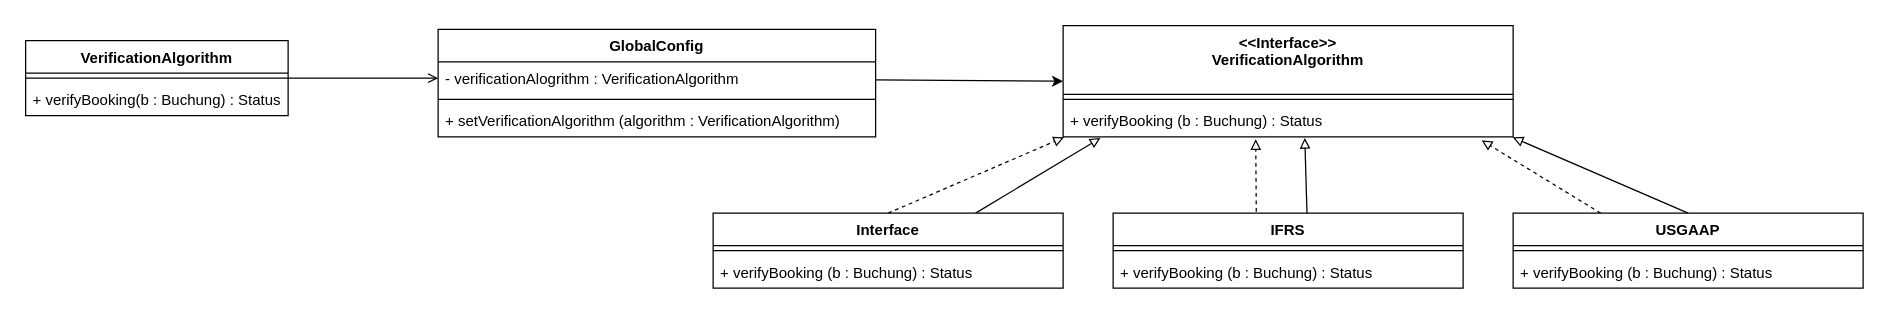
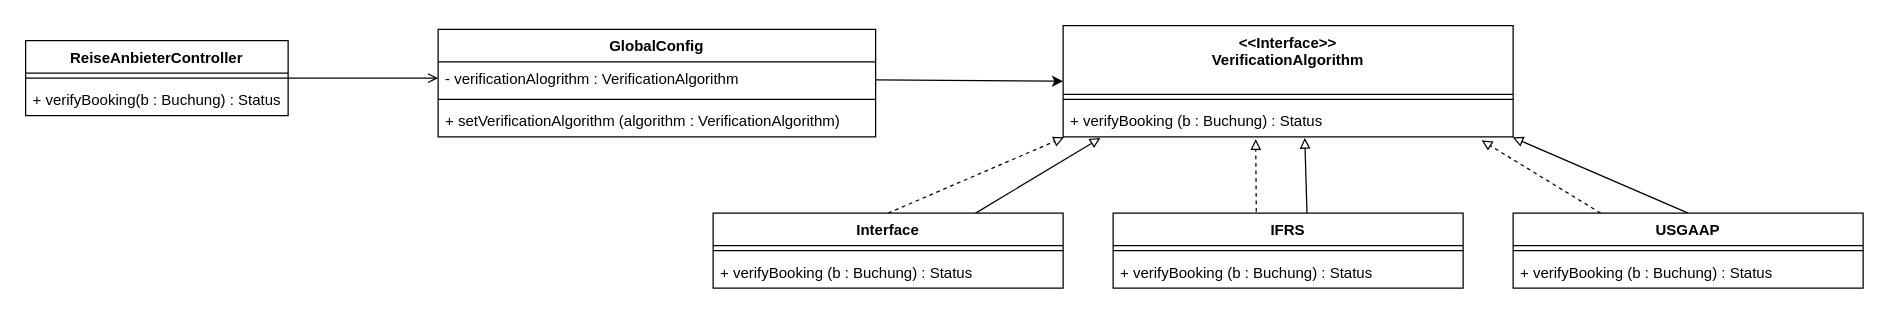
  <mxCell id="0" />
  <mxCell id="1" parent="0" />
  <mxCell id="2" value="&lt;&lt;Interface&gt;&gt;&#10;VerificationAlgorithm" style="swimlane;fontStyle=1;align=center;verticalAlign=top;childLayout=stackLayout;horizontal=1;startSize=55;horizontalStack=0;resizeParent=1;resizeParentMax=0;resizeLast=0;collapsible=1;marginBottom=0;" vertex="1" parent="1"><mxGeometry x="850" y="20" width="360" height="89" as="geometry"><mxRectangle x="520" y="100" width="120" height="30" as="alternateBounds" /></mxGeometry></mxCell>
  <mxCell id="3" value="" style="line;strokeWidth=1;fillColor=none;align=left;verticalAlign=middle;spacingTop=-1;spacingLeft=3;spacingRight=3;rotatable=0;labelPosition=right;points=[];portConstraint=eastwest;strokeColor=inherit;" vertex="1" parent="2"><mxGeometry y="55" width="360" height="8" as="geometry" /></mxCell>
  <mxCell id="4" value="+ verifyBooking (b : Buchung) : Status" style="text;strokeColor=none;fillColor=none;align=left;verticalAlign=top;spacingLeft=4;spacingRight=4;overflow=hidden;rotatable=0;points=[[0,0.5],[1,0.5]];portConstraint=eastwest;" vertex="1" parent="2"><mxGeometry y="63" width="360" height="26" as="geometry" /></mxCell>
  <mxCell id="5" style="edgeStyle=none;rounded=0;orthogonalLoop=1;jettySize=auto;html=1;exitX=1;exitY=0.5;exitDx=0;exitDy=0;entryX=0;entryY=0.5;entryDx=0;entryDy=0;strokeColor=default;endArrow=open;endFill=1;startSize=55;" edge="1" parent="1" source="6" target="15"><mxGeometry relative="1" as="geometry" /></mxCell>
- <mxCell id="6" value="VerificationAlgorithm" style="swimlane;fontStyle=1;align=center;verticalAlign=top;childLayout=stackLayout;horizontal=1;startSize=26;horizontalStack=0;resizeParent=1;resizeParentMax=0;resizeLast=0;collapsible=1;marginBottom=0;" vertex="1" parent="1"><mxGeometry x="20" y="32" width="210" height="60" as="geometry" /></mxCell>
+ <mxCell id="6" value="ReiseAnbieterController" style="swimlane;fontStyle=1;align=center;verticalAlign=top;childLayout=stackLayout;horizontal=1;startSize=26;horizontalStack=0;resizeParent=1;resizeParentMax=0;resizeLast=0;collapsible=1;marginBottom=0;" vertex="1" parent="1"><mxGeometry x="20" y="32" width="210" height="60" as="geometry" /></mxCell>
  <mxCell id="7" value="" style="line;strokeWidth=1;fillColor=none;align=left;verticalAlign=middle;spacingTop=-1;spacingLeft=3;spacingRight=3;rotatable=0;labelPosition=right;points=[];portConstraint=eastwest;strokeColor=inherit;" vertex="1" parent="6"><mxGeometry y="26" width="210" height="8" as="geometry" /></mxCell>
  <mxCell id="8" value="+ verifyBooking(b : Buchung) : Status" style="text;strokeColor=none;fillColor=none;align=left;verticalAlign=top;spacingLeft=4;spacingRight=4;overflow=hidden;rotatable=0;points=[[0,0.5],[1,0.5]];portConstraint=eastwest;" vertex="1" parent="6"><mxGeometry y="34" width="210" height="26" as="geometry" /></mxCell>
  <mxCell id="9" style="edgeStyle=none;rounded=0;orthogonalLoop=1;jettySize=auto;html=1;exitX=0.5;exitY=0;exitDx=0;exitDy=0;entryX=0.002;entryY=1.014;entryDx=0;entryDy=0;entryPerimeter=0;strokeColor=default;startSize=55;dashed=1;endArrow=block;endFill=0;" edge="1" parent="1" source="11" target="4"><mxGeometry relative="1" as="geometry" /></mxCell>
  <mxCell id="10" style="edgeStyle=none;rounded=0;orthogonalLoop=1;jettySize=auto;html=1;exitX=0.75;exitY=0;exitDx=0;exitDy=0;entryX=0.083;entryY=1.033;entryDx=0;entryDy=0;entryPerimeter=0;strokeColor=default;startSize=55;endArrow=block;endFill=0;" edge="1" parent="1" source="11" target="4"><mxGeometry relative="1" as="geometry" /></mxCell>
  <mxCell id="11" value="Interface" style="swimlane;fontStyle=1;align=center;verticalAlign=top;childLayout=stackLayout;horizontal=1;startSize=26;horizontalStack=0;resizeParent=1;resizeParentMax=0;resizeLast=0;collapsible=1;marginBottom=0;" vertex="1" parent="1"><mxGeometry x="570" y="170" width="280" height="60" as="geometry" /></mxCell>
  <mxCell id="12" value="" style="line;strokeWidth=1;fillColor=none;align=left;verticalAlign=middle;spacingTop=-1;spacingLeft=3;spacingRight=3;rotatable=0;labelPosition=right;points=[];portConstraint=eastwest;strokeColor=inherit;" vertex="1" parent="11"><mxGeometry y="26" width="280" height="8" as="geometry" /></mxCell>
  <mxCell id="13" value="+ verifyBooking (b : Buchung) : Status" style="text;strokeColor=none;fillColor=none;align=left;verticalAlign=top;spacingLeft=4;spacingRight=4;overflow=hidden;rotatable=0;points=[[0,0.5],[1,0.5]];portConstraint=eastwest;" vertex="1" parent="11"><mxGeometry y="34" width="280" height="26" as="geometry" /></mxCell>
  <mxCell id="14" value="GlobalConfig" style="swimlane;fontStyle=1;align=center;verticalAlign=top;childLayout=stackLayout;horizontal=1;startSize=26;horizontalStack=0;resizeParent=1;resizeParentMax=0;resizeLast=0;collapsible=1;marginBottom=0;" vertex="1" parent="1"><mxGeometry x="350" y="23" width="350" height="86" as="geometry" /></mxCell>
  <mxCell id="15" value="- verificationAlogrithm : VerificationAlgorithm" style="text;strokeColor=none;fillColor=none;align=left;verticalAlign=top;spacingLeft=4;spacingRight=4;overflow=hidden;rotatable=0;points=[[0,0.5],[1,0.5]];portConstraint=eastwest;" vertex="1" parent="14"><mxGeometry y="26" width="350" height="26" as="geometry" /></mxCell>
  <mxCell id="16" value="" style="line;strokeWidth=1;fillColor=none;align=left;verticalAlign=middle;spacingTop=-1;spacingLeft=3;spacingRight=3;rotatable=0;labelPosition=right;points=[];portConstraint=eastwest;strokeColor=inherit;" vertex="1" parent="14"><mxGeometry y="52" width="350" height="8" as="geometry" /></mxCell>
  <mxCell id="17" value="+ setVerificationAlgorithm (algorithm : VerificationAlgorithm)" style="text;strokeColor=none;fillColor=none;align=left;verticalAlign=top;spacingLeft=4;spacingRight=4;overflow=hidden;rotatable=0;points=[[0,0.5],[1,0.5]];portConstraint=eastwest;" vertex="1" parent="14"><mxGeometry y="60" width="350" height="26" as="geometry" /></mxCell>
  <mxCell id="18" style="edgeStyle=none;rounded=0;orthogonalLoop=1;jettySize=auto;html=1;exitX=0.409;exitY=-0.017;exitDx=0;exitDy=0;strokeColor=default;startSize=55;dashed=1;endArrow=block;endFill=0;exitPerimeter=0;entryX=0.428;entryY=1.07;entryDx=0;entryDy=0;entryPerimeter=0;" edge="1" parent="1" source="20" target="4"><mxGeometry relative="1" as="geometry"><mxPoint x="980" y="110" as="targetPoint" /></mxGeometry></mxCell>
  <mxCell id="19" style="edgeStyle=none;rounded=0;orthogonalLoop=1;jettySize=auto;html=1;exitX=0.554;exitY=0.008;exitDx=0;exitDy=0;strokeColor=default;startSize=55;exitPerimeter=0;entryX=0.537;entryY=1.033;entryDx=0;entryDy=0;entryPerimeter=0;endArrow=block;endFill=0;" edge="1" parent="1" source="20" target="4"><mxGeometry relative="1" as="geometry"><mxPoint x="1080.377" y="144" as="targetPoint" /></mxGeometry></mxCell>
  <mxCell id="20" value="IFRS" style="swimlane;fontStyle=1;align=center;verticalAlign=top;childLayout=stackLayout;horizontal=1;startSize=26;horizontalStack=0;resizeParent=1;resizeParentMax=0;resizeLast=0;collapsible=1;marginBottom=0;" vertex="1" parent="1"><mxGeometry x="890" y="170" width="280" height="60" as="geometry" /></mxCell>
  <mxCell id="21" value="" style="line;strokeWidth=1;fillColor=none;align=left;verticalAlign=middle;spacingTop=-1;spacingLeft=3;spacingRight=3;rotatable=0;labelPosition=right;points=[];portConstraint=eastwest;strokeColor=inherit;" vertex="1" parent="20"><mxGeometry y="26" width="280" height="8" as="geometry" /></mxCell>
  <mxCell id="22" value="+ verifyBooking (b : Buchung) : Status" style="text;strokeColor=none;fillColor=none;align=left;verticalAlign=top;spacingLeft=4;spacingRight=4;overflow=hidden;rotatable=0;points=[[0,0.5],[1,0.5]];portConstraint=eastwest;" vertex="1" parent="20"><mxGeometry y="34" width="280" height="26" as="geometry" /></mxCell>
  <mxCell id="23" style="edgeStyle=none;rounded=0;orthogonalLoop=1;jettySize=auto;html=1;exitX=0.5;exitY=0;exitDx=0;exitDy=0;entryX=0.999;entryY=1.014;entryDx=0;entryDy=0;entryPerimeter=0;strokeColor=default;startSize=55;endArrow=block;endFill=0;" edge="1" parent="1" source="25" target="4"><mxGeometry relative="1" as="geometry" /></mxCell>
  <mxCell id="24" style="edgeStyle=none;rounded=0;orthogonalLoop=1;jettySize=auto;html=1;exitX=0.25;exitY=0;exitDx=0;exitDy=0;strokeColor=default;startSize=55;dashed=1;endArrow=block;endFill=0;entryX=0.93;entryY=1.107;entryDx=0;entryDy=0;entryPerimeter=0;" edge="1" parent="1" source="25" target="4"><mxGeometry relative="1" as="geometry"><mxPoint x="1393.75" y="40" as="targetPoint" /></mxGeometry></mxCell>
  <mxCell id="25" value="USGAAP&#10;" style="swimlane;fontStyle=1;align=center;verticalAlign=top;childLayout=stackLayout;horizontal=1;startSize=26;horizontalStack=0;resizeParent=1;resizeParentMax=0;resizeLast=0;collapsible=1;marginBottom=0;" vertex="1" parent="1"><mxGeometry x="1210" y="170" width="280" height="60" as="geometry" /></mxCell>
  <mxCell id="26" value="" style="line;strokeWidth=1;fillColor=none;align=left;verticalAlign=middle;spacingTop=-1;spacingLeft=3;spacingRight=3;rotatable=0;labelPosition=right;points=[];portConstraint=eastwest;strokeColor=inherit;" vertex="1" parent="25"><mxGeometry y="26" width="280" height="8" as="geometry" /></mxCell>
  <mxCell id="27" value="+ verifyBooking (b : Buchung) : Status" style="text;strokeColor=none;fillColor=none;align=left;verticalAlign=top;spacingLeft=4;spacingRight=4;overflow=hidden;rotatable=0;points=[[0,0.5],[1,0.5]];portConstraint=eastwest;" vertex="1" parent="25"><mxGeometry y="34" width="280" height="26" as="geometry" /></mxCell>
  <mxCell id="28" style="edgeStyle=none;rounded=0;orthogonalLoop=1;jettySize=auto;html=1;strokeColor=default;endArrow=classic;endFill=1;startSize=55;entryX=0;entryY=0.5;entryDx=0;entryDy=0;" edge="1" parent="1" source="15" target="2"><mxGeometry relative="1" as="geometry"><mxPoint x="840" y="50" as="targetPoint" /></mxGeometry></mxCell>
